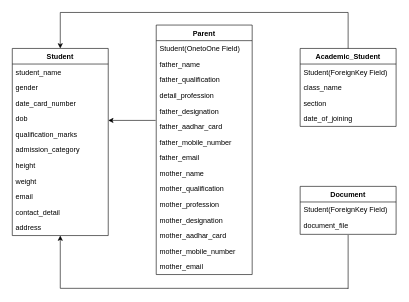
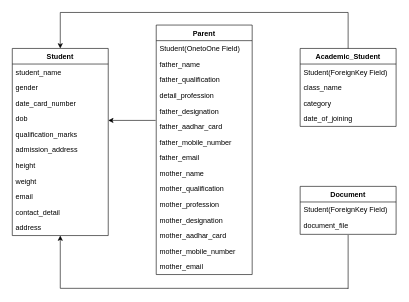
  <mxCell id="0" />
  <mxCell id="1" parent="0" />
  <mxCell id="2" value="Student" style="swimlane;fontStyle=1;align=center;verticalAlign=top;childLayout=stackLayout;horizontal=1;startSize=26;horizontalStack=0;resizeParent=1;resizeLast=0;collapsible=1;marginBottom=0;rounded=0;shadow=0;strokeWidth=1;" parent="1" vertex="1"><mxGeometry x="20" y="80" width="160" height="312" as="geometry"><mxRectangle x="130" y="380" width="160" height="26" as="alternateBounds" /></mxGeometry></mxCell>
  <mxCell id="3" value="student_name" style="text;align=left;verticalAlign=top;spacingLeft=4;spacingRight=4;overflow=hidden;rotatable=0;points=[[0,0.5],[1,0.5]];portConstraint=eastwest;" parent="2" vertex="1"><mxGeometry y="26" width="160" height="26" as="geometry" /></mxCell>
  <mxCell id="4" value="gender" style="text;align=left;verticalAlign=top;spacingLeft=4;spacingRight=4;overflow=hidden;rotatable=0;points=[[0,0.5],[1,0.5]];portConstraint=eastwest;" parent="2" vertex="1"><mxGeometry y="52" width="160" height="26" as="geometry" /></mxCell>
  <mxCell id="5" value="date_card_number" style="text;align=left;verticalAlign=top;spacingLeft=4;spacingRight=4;overflow=hidden;rotatable=0;points=[[0,0.5],[1,0.5]];portConstraint=eastwest;" parent="2" vertex="1"><mxGeometry y="78" width="160" height="26" as="geometry" /></mxCell>
  <mxCell id="6" value="dob" style="text;align=left;verticalAlign=top;spacingLeft=4;spacingRight=4;overflow=hidden;rotatable=0;points=[[0,0.5],[1,0.5]];portConstraint=eastwest;" parent="2" vertex="1"><mxGeometry y="104" width="160" height="26" as="geometry" /></mxCell>
  <mxCell id="7" value="qualification_marks" style="text;align=left;verticalAlign=top;spacingLeft=4;spacingRight=4;overflow=hidden;rotatable=0;points=[[0,0.5],[1,0.5]];portConstraint=eastwest;" parent="2" vertex="1"><mxGeometry y="130" width="160" height="26" as="geometry" /></mxCell>
- <mxCell id="8" value="admission_category" style="text;align=left;verticalAlign=top;spacingLeft=4;spacingRight=4;overflow=hidden;rotatable=0;points=[[0,0.5],[1,0.5]];portConstraint=eastwest;" parent="2" vertex="1"><mxGeometry y="156" width="160" height="26" as="geometry" /></mxCell>
+ <mxCell id="8" value="admission_address" style="text;align=left;verticalAlign=top;spacingLeft=4;spacingRight=4;overflow=hidden;rotatable=0;points=[[0,0.5],[1,0.5]];portConstraint=eastwest;" parent="2" vertex="1"><mxGeometry y="156" width="160" height="26" as="geometry" /></mxCell>
  <mxCell id="9" value="height" style="text;align=left;verticalAlign=top;spacingLeft=4;spacingRight=4;overflow=hidden;rotatable=0;points=[[0,0.5],[1,0.5]];portConstraint=eastwest;" parent="2" vertex="1"><mxGeometry y="182" width="160" height="26" as="geometry" /></mxCell>
  <mxCell id="10" value="weight" style="text;align=left;verticalAlign=top;spacingLeft=4;spacingRight=4;overflow=hidden;rotatable=0;points=[[0,0.5],[1,0.5]];portConstraint=eastwest;" parent="2" vertex="1"><mxGeometry y="208" width="160" height="26" as="geometry" /></mxCell>
  <mxCell id="11" value="email" style="text;align=left;verticalAlign=top;spacingLeft=4;spacingRight=4;overflow=hidden;rotatable=0;points=[[0,0.5],[1,0.5]];portConstraint=eastwest;" parent="2" vertex="1"><mxGeometry y="234" width="160" height="26" as="geometry" /></mxCell>
  <mxCell id="12" value="contact_detail" style="text;align=left;verticalAlign=top;spacingLeft=4;spacingRight=4;overflow=hidden;rotatable=0;points=[[0,0.5],[1,0.5]];portConstraint=eastwest;" parent="2" vertex="1"><mxGeometry y="260" width="160" height="26" as="geometry" /></mxCell>
  <mxCell id="13" value="address" style="text;align=left;verticalAlign=top;spacingLeft=4;spacingRight=4;overflow=hidden;rotatable=0;points=[[0,0.5],[1,0.5]];portConstraint=eastwest;" parent="2" vertex="1"><mxGeometry y="286" width="160" height="26" as="geometry" /></mxCell>
  <mxCell id="14" value="Parent" style="swimlane;fontStyle=1;align=center;verticalAlign=top;childLayout=stackLayout;horizontal=1;startSize=26;horizontalStack=0;resizeParent=1;resizeLast=0;collapsible=1;marginBottom=0;rounded=0;shadow=0;strokeWidth=1;" parent="1" vertex="1"><mxGeometry x="260" y="41" width="160" height="416" as="geometry"><mxRectangle x="130" y="380" width="160" height="26" as="alternateBounds" /></mxGeometry></mxCell>
  <mxCell id="15" value="Student(OnetoOne Field)" style="text;align=left;verticalAlign=top;spacingLeft=4;spacingRight=4;overflow=hidden;rotatable=0;points=[[0,0.5],[1,0.5]];portConstraint=eastwest;" parent="14" vertex="1"><mxGeometry y="26" width="160" height="26" as="geometry" /></mxCell>
  <mxCell id="16" value="father_name" style="text;align=left;verticalAlign=top;spacingLeft=4;spacingRight=4;overflow=hidden;rotatable=0;points=[[0,0.5],[1,0.5]];portConstraint=eastwest;" parent="14" vertex="1"><mxGeometry y="52" width="160" height="26" as="geometry" /></mxCell>
  <mxCell id="17" value="father_qualification" style="text;align=left;verticalAlign=top;spacingLeft=4;spacingRight=4;overflow=hidden;rotatable=0;points=[[0,0.5],[1,0.5]];portConstraint=eastwest;" parent="14" vertex="1"><mxGeometry y="78" width="160" height="26" as="geometry" /></mxCell>
  <mxCell id="18" value="detail_profession" style="text;align=left;verticalAlign=top;spacingLeft=4;spacingRight=4;overflow=hidden;rotatable=0;points=[[0,0.5],[1,0.5]];portConstraint=eastwest;" parent="14" vertex="1"><mxGeometry y="104" width="160" height="26" as="geometry" /></mxCell>
  <mxCell id="19" value="father_designation" style="text;align=left;verticalAlign=top;spacingLeft=4;spacingRight=4;overflow=hidden;rotatable=0;points=[[0,0.5],[1,0.5]];portConstraint=eastwest;" parent="14" vertex="1"><mxGeometry y="130" width="160" height="26" as="geometry" /></mxCell>
  <mxCell id="20" value="father_aadhar_card" style="text;align=left;verticalAlign=top;spacingLeft=4;spacingRight=4;overflow=hidden;rotatable=0;points=[[0,0.5],[1,0.5]];portConstraint=eastwest;" parent="14" vertex="1"><mxGeometry y="156" width="160" height="26" as="geometry" /></mxCell>
  <mxCell id="21" value="father_mobile_number" style="text;align=left;verticalAlign=top;spacingLeft=4;spacingRight=4;overflow=hidden;rotatable=0;points=[[0,0.5],[1,0.5]];portConstraint=eastwest;" parent="14" vertex="1"><mxGeometry y="182" width="160" height="26" as="geometry" /></mxCell>
  <mxCell id="22" value="father_email" style="text;align=left;verticalAlign=top;spacingLeft=4;spacingRight=4;overflow=hidden;rotatable=0;points=[[0,0.5],[1,0.5]];portConstraint=eastwest;" parent="14" vertex="1"><mxGeometry y="208" width="160" height="26" as="geometry" /></mxCell>
  <mxCell id="23" value="mother_name" style="text;align=left;verticalAlign=top;spacingLeft=4;spacingRight=4;overflow=hidden;rotatable=0;points=[[0,0.5],[1,0.5]];portConstraint=eastwest;" parent="14" vertex="1"><mxGeometry y="234" width="160" height="26" as="geometry" /></mxCell>
  <mxCell id="24" value="mother_qualification" style="text;align=left;verticalAlign=top;spacingLeft=4;spacingRight=4;overflow=hidden;rotatable=0;points=[[0,0.5],[1,0.5]];portConstraint=eastwest;" parent="14" vertex="1"><mxGeometry y="260" width="160" height="26" as="geometry" /></mxCell>
  <mxCell id="25" value="mother_profession" style="text;align=left;verticalAlign=top;spacingLeft=4;spacingRight=4;overflow=hidden;rotatable=0;points=[[0,0.5],[1,0.5]];portConstraint=eastwest;" parent="14" vertex="1"><mxGeometry y="286" width="160" height="26" as="geometry" /></mxCell>
  <mxCell id="26" value="mother_designation" style="text;align=left;verticalAlign=top;spacingLeft=4;spacingRight=4;overflow=hidden;rotatable=0;points=[[0,0.5],[1,0.5]];portConstraint=eastwest;" parent="14" vertex="1"><mxGeometry y="312" width="160" height="26" as="geometry" /></mxCell>
  <mxCell id="27" value="mother_aadhar_card" style="text;align=left;verticalAlign=top;spacingLeft=4;spacingRight=4;overflow=hidden;rotatable=0;points=[[0,0.5],[1,0.5]];portConstraint=eastwest;" parent="14" vertex="1"><mxGeometry y="338" width="160" height="26" as="geometry" /></mxCell>
  <mxCell id="28" value="mother_mobile_number" style="text;align=left;verticalAlign=top;spacingLeft=4;spacingRight=4;overflow=hidden;rotatable=0;points=[[0,0.5],[1,0.5]];portConstraint=eastwest;" parent="14" vertex="1"><mxGeometry y="364" width="160" height="26" as="geometry" /></mxCell>
  <mxCell id="29" value="mother_email" style="text;align=left;verticalAlign=top;spacingLeft=4;spacingRight=4;overflow=hidden;rotatable=0;points=[[0,0.5],[1,0.5]];portConstraint=eastwest;" parent="14" vertex="1"><mxGeometry y="390" width="160" height="26" as="geometry" /></mxCell>
  <mxCell id="30" value="Academic_Student" style="swimlane;fontStyle=1;align=center;verticalAlign=top;childLayout=stackLayout;horizontal=1;startSize=26;horizontalStack=0;resizeParent=1;resizeLast=0;collapsible=1;marginBottom=0;rounded=0;shadow=0;strokeWidth=1;" parent="1" vertex="1"><mxGeometry x="500" y="80" width="160" height="130" as="geometry"><mxRectangle x="130" y="380" width="160" height="26" as="alternateBounds" /></mxGeometry></mxCell>
  <mxCell id="31" value="Student(ForeignKey Field)" style="text;align=left;verticalAlign=top;spacingLeft=4;spacingRight=4;overflow=hidden;rotatable=0;points=[[0,0.5],[1,0.5]];portConstraint=eastwest;" parent="30" vertex="1"><mxGeometry y="26" width="160" height="26" as="geometry" /></mxCell>
  <mxCell id="32" value="class_name" style="text;align=left;verticalAlign=top;spacingLeft=4;spacingRight=4;overflow=hidden;rotatable=0;points=[[0,0.5],[1,0.5]];portConstraint=eastwest;" parent="30" vertex="1"><mxGeometry y="52" width="160" height="26" as="geometry" /></mxCell>
- <mxCell id="33" value="section" style="text;align=left;verticalAlign=top;spacingLeft=4;spacingRight=4;overflow=hidden;rotatable=0;points=[[0,0.5],[1,0.5]];portConstraint=eastwest;" parent="30" vertex="1"><mxGeometry y="78" width="160" height="26" as="geometry" /></mxCell>
+ <mxCell id="33" value="category" style="text;align=left;verticalAlign=top;spacingLeft=4;spacingRight=4;overflow=hidden;rotatable=0;points=[[0,0.5],[1,0.5]];portConstraint=eastwest;" parent="30" vertex="1"><mxGeometry y="78" width="160" height="26" as="geometry" /></mxCell>
  <mxCell id="34" value="date_of_joining" style="text;align=left;verticalAlign=top;spacingLeft=4;spacingRight=4;overflow=hidden;rotatable=0;points=[[0,0.5],[1,0.5]];portConstraint=eastwest;" parent="30" vertex="1"><mxGeometry y="104" width="160" height="26" as="geometry" /></mxCell>
  <mxCell id="35" value="Document" style="swimlane;fontStyle=1;align=center;verticalAlign=top;childLayout=stackLayout;horizontal=1;startSize=26;horizontalStack=0;resizeParent=1;resizeLast=0;collapsible=1;marginBottom=0;rounded=0;shadow=0;strokeWidth=1;" parent="1" vertex="1"><mxGeometry x="500" y="310" width="160" height="80" as="geometry"><mxRectangle x="130" y="380" width="160" height="26" as="alternateBounds" /></mxGeometry></mxCell>
  <mxCell id="36" value="Student(ForeignKey Field)" style="text;align=left;verticalAlign=top;spacingLeft=4;spacingRight=4;overflow=hidden;rotatable=0;points=[[0,0.5],[1,0.5]];portConstraint=eastwest;" parent="35" vertex="1"><mxGeometry y="26" width="160" height="26" as="geometry" /></mxCell>
  <mxCell id="37" value="document_file" style="text;align=left;verticalAlign=top;spacingLeft=4;spacingRight=4;overflow=hidden;rotatable=0;points=[[0,0.5],[1,0.5]];portConstraint=eastwest;" parent="35" vertex="1"><mxGeometry y="52" width="160" height="26" as="geometry" /></mxCell>
  <mxCell id="38" value="" style="endArrow=classic;html=1;rounded=0;exitX=-0.006;exitY=1.115;exitDx=0;exitDy=0;exitPerimeter=0;" parent="1" source="19" edge="1"><mxGeometry width="50" height="50" relative="1" as="geometry"><mxPoint x="260" y="210" as="sourcePoint" /><mxPoint x="180" y="200" as="targetPoint" /></mxGeometry></mxCell>
  <mxCell id="39" value="" style="endArrow=classic;html=1;rounded=0;entryX=0.5;entryY=0;entryDx=0;entryDy=0;" parent="1" target="2" edge="1"><mxGeometry width="50" height="50" relative="1" as="geometry"><mxPoint x="100" y="20" as="sourcePoint" /><mxPoint x="380" y="200" as="targetPoint" /></mxGeometry></mxCell>
  <mxCell id="40" value="" style="endArrow=none;html=1;rounded=0;" parent="1" edge="1"><mxGeometry width="50" height="50" relative="1" as="geometry"><mxPoint x="100" y="20" as="sourcePoint" /><mxPoint x="580" y="20" as="targetPoint" /></mxGeometry></mxCell>
  <mxCell id="41" value="" style="endArrow=none;html=1;rounded=0;exitX=0.5;exitY=0;exitDx=0;exitDy=0;" parent="1" source="30" edge="1"><mxGeometry width="50" height="50" relative="1" as="geometry"><mxPoint x="330" y="250" as="sourcePoint" /><mxPoint x="580" y="20" as="targetPoint" /></mxGeometry></mxCell>
  <mxCell id="42" value="" style="endArrow=classic;html=1;rounded=0;" parent="1" edge="1"><mxGeometry width="50" height="50" relative="1" as="geometry"><mxPoint x="100" y="480" as="sourcePoint" /><mxPoint x="100" y="392" as="targetPoint" /></mxGeometry></mxCell>
  <mxCell id="43" value="" style="endArrow=none;html=1;rounded=0;" parent="1" edge="1"><mxGeometry width="50" height="50" relative="1" as="geometry"><mxPoint x="100" y="480" as="sourcePoint" /><mxPoint x="580" y="480" as="targetPoint" /></mxGeometry></mxCell>
  <mxCell id="44" value="" style="endArrow=none;html=1;rounded=0;entryX=0.5;entryY=1;entryDx=0;entryDy=0;" parent="1" edge="1"><mxGeometry width="50" height="50" relative="1" as="geometry"><mxPoint x="580" y="481" as="sourcePoint" /><mxPoint x="580" y="391" as="targetPoint" /></mxGeometry></mxCell>
